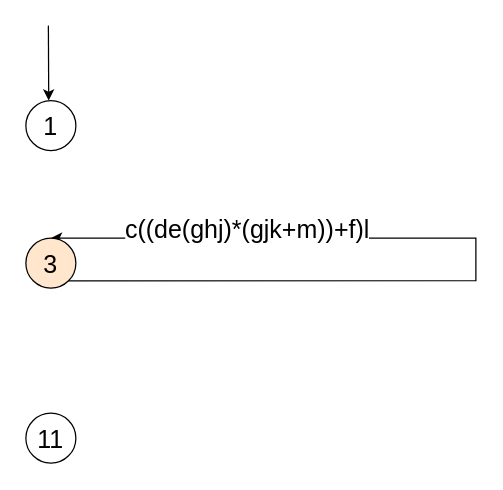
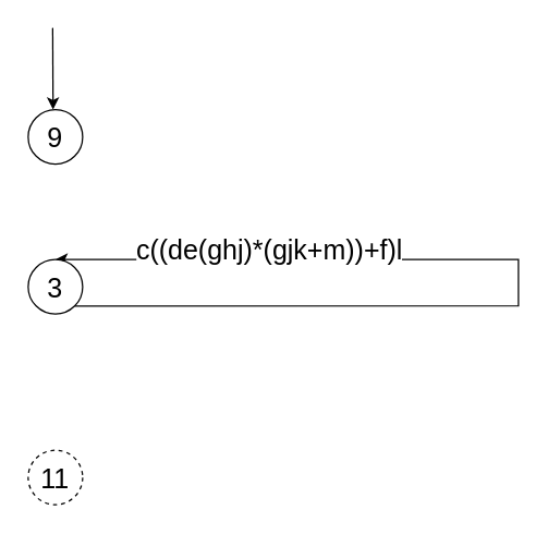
  <mxCell id="0" />
  <mxCell id="1" parent="0" />
- <mxCell id="2" value="1" style="ellipse;whiteSpace=wrap;html=1;aspect=fixed;fontSize=20;" vertex="1" parent="1"><mxGeometry x="20" y="80" width="40" height="40" as="geometry" /></mxCell>
+ <mxCell id="2" value="9" style="ellipse;whiteSpace=wrap;html=1;aspect=fixed;fontSize=20;" vertex="1" parent="1"><mxGeometry x="20" y="80" width="40" height="40" as="geometry" /></mxCell>
  <mxCell id="3" style="edgeStyle=orthogonalEdgeStyle;rounded=0;orthogonalLoop=1;jettySize=auto;html=1;exitX=1;exitY=1;exitDx=0;exitDy=0;" edge="1" parent="1" source="4"><mxGeometry relative="1" as="geometry"><mxPoint x="40" y="190" as="targetPoint" /><Array as="points"><mxPoint x="380" y="224" /><mxPoint x="380" y="190" /></Array></mxGeometry></mxCell>
- <mxCell id="4" value="3" style="ellipse;whiteSpace=wrap;html=1;aspect=fixed;fontSize=20;fillColor=#ffe6cc;" vertex="1" parent="1"><mxGeometry x="20" y="190" width="40" height="40" as="geometry" /></mxCell>
- <mxCell id="5" value="11" style="ellipse;whiteSpace=wrap;html=1;aspect=fixed;fontSize=20;" vertex="1" parent="1"><mxGeometry x="20" y="330" width="40" height="40" as="geometry" /></mxCell>
+ <mxCell id="4" value="3" style="ellipse;whiteSpace=wrap;html=1;aspect=fixed;fontSize=20;" vertex="1" parent="1"><mxGeometry x="20" y="190" width="40" height="40" as="geometry" /></mxCell>
+ <mxCell id="5" value="11" style="ellipse;whiteSpace=wrap;html=1;aspect=fixed;fontSize=20;dashed=1;" vertex="1" parent="1"><mxGeometry x="20" y="330" width="40" height="40" as="geometry" /></mxCell>
  <mxCell id="6" style="rounded=0;orthogonalLoop=1;jettySize=auto;html=1;entryX=1;entryY=0;entryDx=0;entryDy=0;fontSize=20;" edge="1" parent="1"><mxGeometry relative="1" as="geometry"><mxPoint x="38" y="20" as="sourcePoint" /><mxPoint x="38.282" y="79.998" as="targetPoint" /></mxGeometry></mxCell>
  <mxCell id="7" value="c((de(ghj)*(gjk+m))+f)l" style="text;html=1;align=center;verticalAlign=middle;resizable=0;points=[];;labelBackgroundColor=#ffffff;fontSize=20;" vertex="1" connectable="0" parent="1"><mxGeometry x="150" y="290" as="geometry"><mxPoint x="46" y="-109" as="offset" /></mxGeometry></mxCell>
